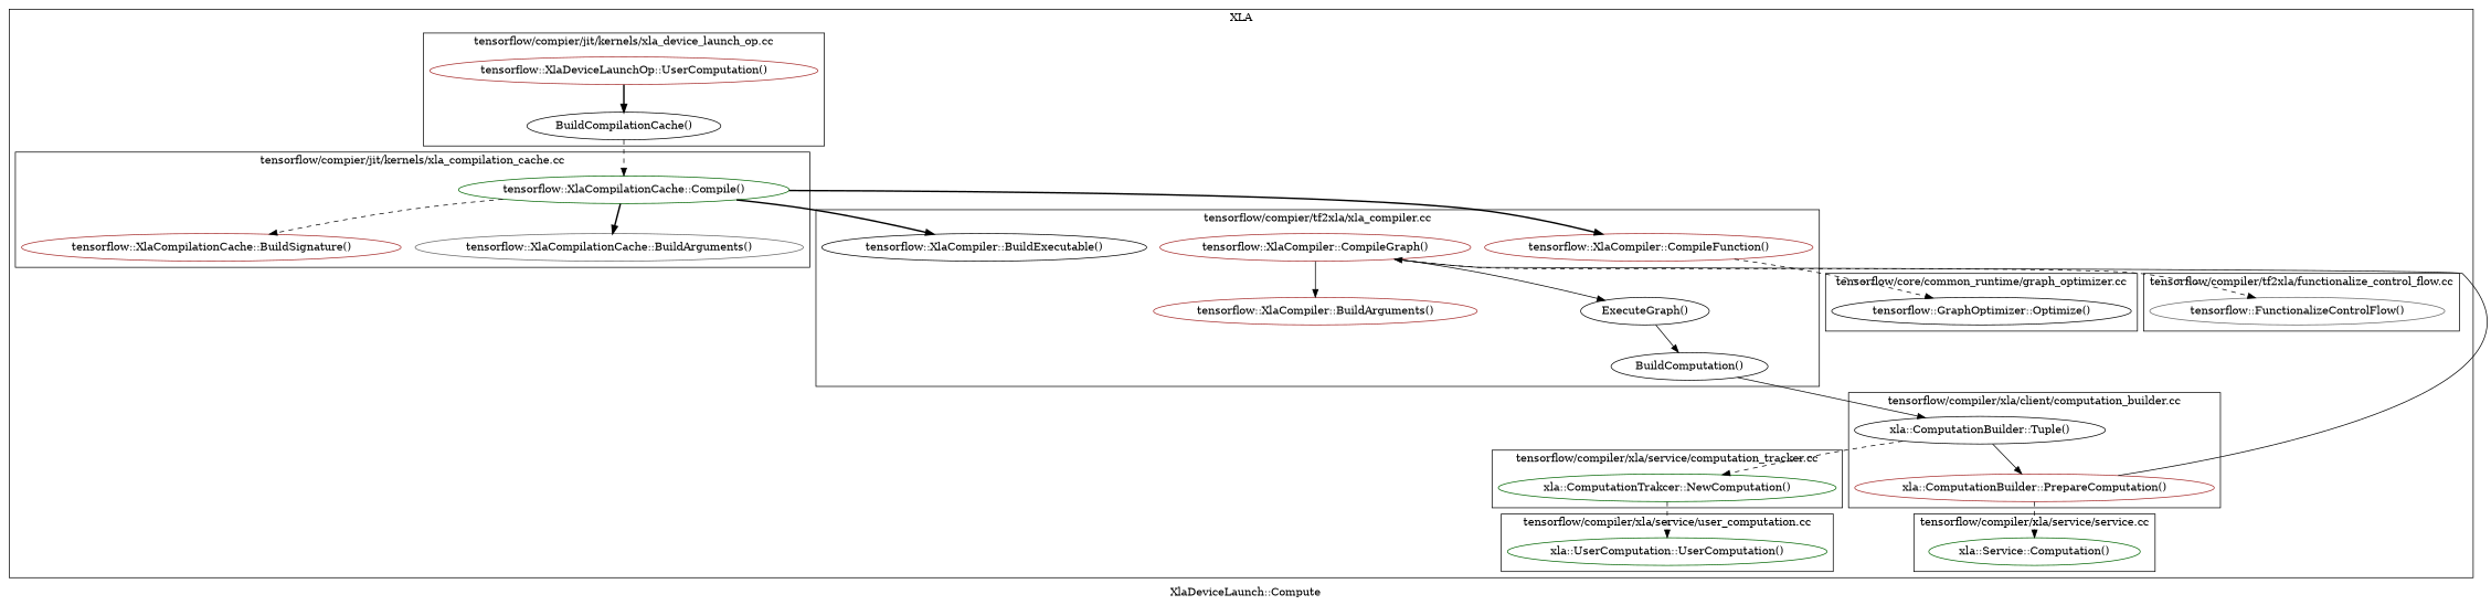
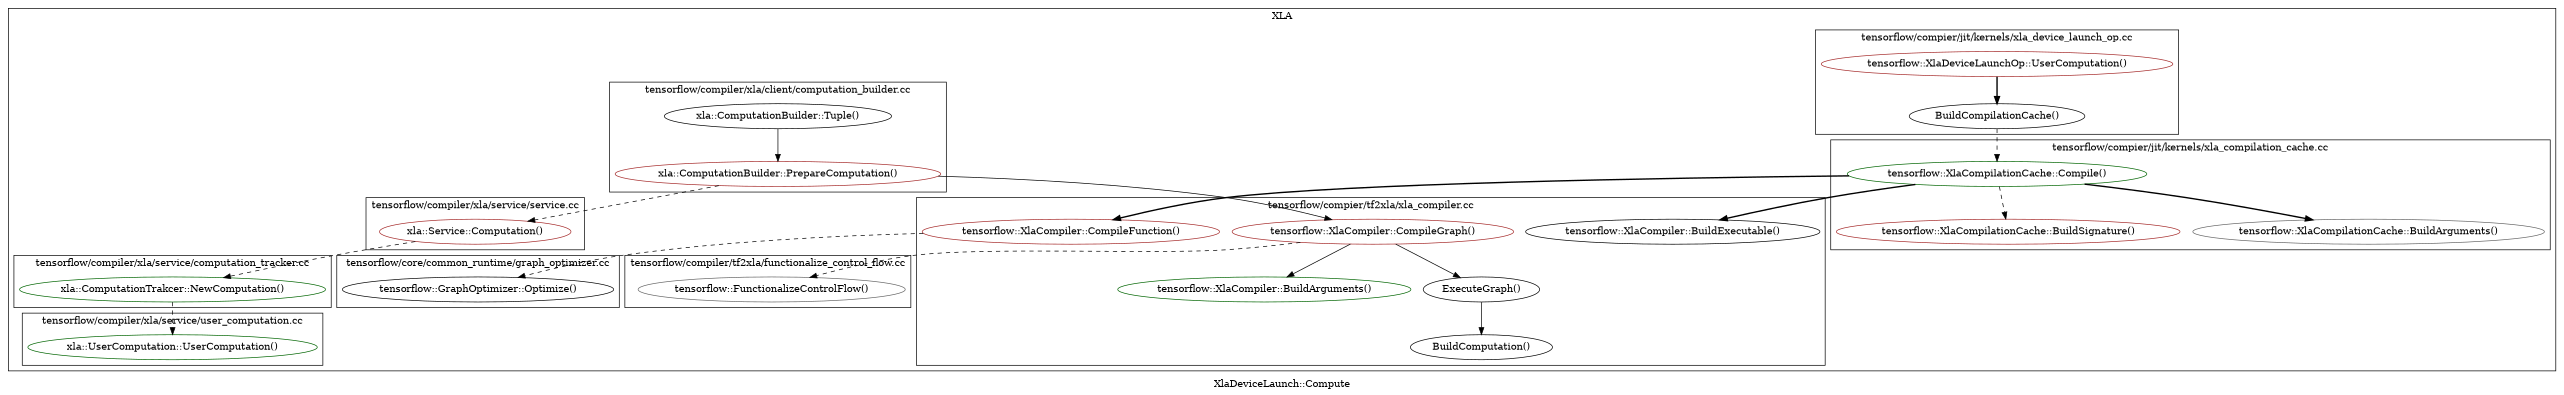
  digraph {
    label="XlaDeviceLaunch::Compute"
    node [color=black]
    edge [style=dashed]
    n1 [color=brown label="tensorflow::XlaDeviceLaunchOp::UserComputation()"]
    n2 [label="BuildCompilationCache()"]
    n3 [color=darkgreen label="tensorflow::XlaCompilationCache::Compile()"]
    n4 [color=brown label="tensorflow::XlaCompilationCache::BuildSignature()"]
    n5 [color=gray40 label="tensorflow::XlaCompilationCache::BuildArguments()"]
    n6 [color=brown label="tensorflow::XlaCompiler::CompileFunction()"]
    n7 [label="tensorflow::XlaCompiler::BuildExecutable()"]
    n8 [color=brown label="tensorflow::XlaCompiler::CompileGraph()"]
-   n9 [color=brown label="tensorflow::XlaCompiler::BuildArguments()"]
+   n9 [color=darkgreen label="tensorflow::XlaCompiler::BuildArguments()"]
    n10 [label="ExecuteGraph()"]
    n11 [label="BuildComputation()"]
    n12 [label="tensorflow::GraphOptimizer::Optimize()"]
    n13 [color=gray40 label="tensorflow::FunctionalizeControlFlow()"]
    n14 [label="xla::ComputationBuilder::Tuple()"]
    n15 [color=brown label="xla::ComputationBuilder::PrepareComputation()"]
-   n16 [color=darkgreen label="xla::Service::Computation()"]
+   n16 [color=brown label="xla::Service::Computation()"]
    n17 [color=darkgreen label="xla::ComputationTrakcer::NewComputation()"]
    n18 [color=darkgreen label="xla::UserComputation::UserComputation()"]
    subgraph cluster_1 {
      label=XLA
      subgraph cluster_2 {
        label="tensorflow/compier/jit/kernels/xla_device_launch_op.cc"
        n1
        n2
      }
      subgraph cluster_3 {
        label="tensorflow/compier/jit/kernels/xla_compilation_cache.cc"
        n3
        n4
        n5
      }
      subgraph cluster_4 {
        label="tensorflow/compier/tf2xla/xla_compiler.cc"
        n6
        n7
        n8
        n9
        n10
        n11
      }
      subgraph cluster_5 {
        label="tensorflow/core/common_runtime/graph_optimizer.cc"
        n12
      }
      subgraph cluster_6 {
        label="tensorflow/compiler/tf2xla/functionalize_control_flow.cc"
        n13
      }
      subgraph cluster_7 {
        label="tensorflow/compiler/xla/client/computation_builder.cc"
        n14
        n15
      }
      subgraph cluster_8 {
        label="tensorflow/compiler/xla/service/service.cc"
        n16
      }
      subgraph cluster_9 {
        label="tensorflow/compiler/xla/service/computation_tracker.cc"
        n17
      }
      subgraph cluster_10 {
        label="tensorflow/compiler/xla/service/user_computation.cc"
        n18
      }
    }
    n1 -> n2 [style=bold]
    n2 -> n3
    n3 -> n4
    n3 -> n5 [style=bold]
    n3 -> n6 [style=bold]
    n3 -> n7 [style=bold]
    n6 -> n12
    n8 -> n9 [style=solid]
    n8 -> n10 [style=solid]
    n8 -> n13
    n10 -> n11 [style=solid]
-   n11 -> n14 [style=solid]
    n14 -> n15 [style=solid]
    n15 -> n8 [style=solid]
    n15 -> n16
-   n14 -> n17
+   n16 -> n17
    n17 -> n18
  }
